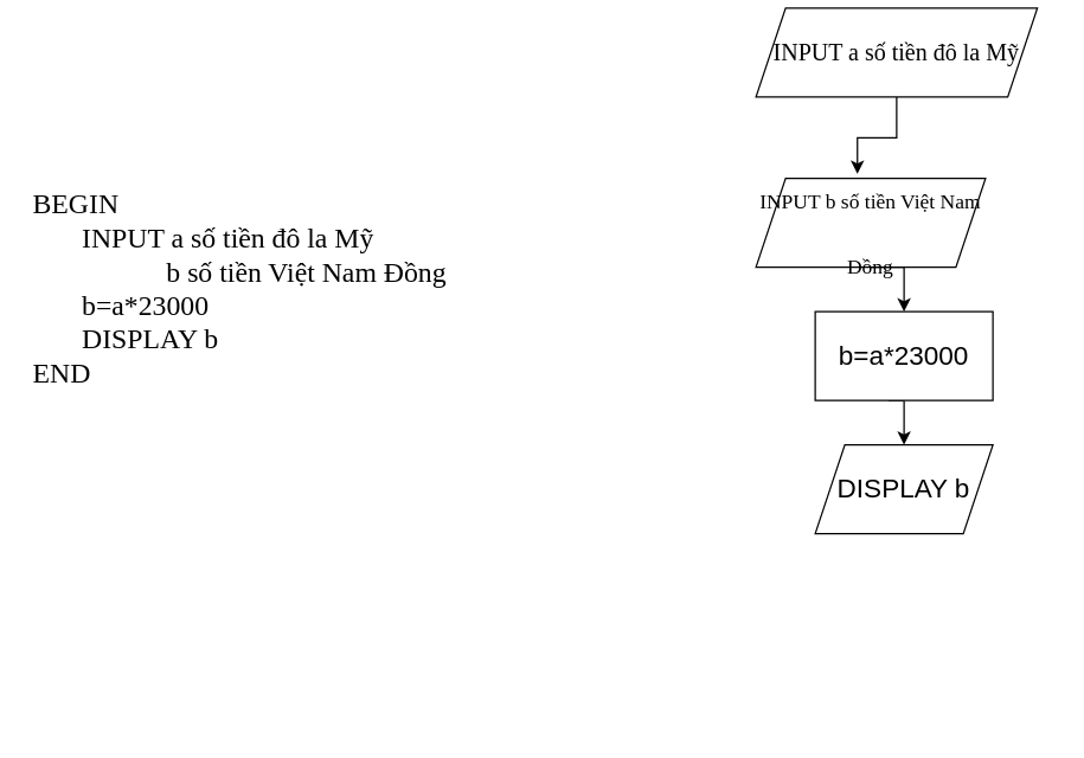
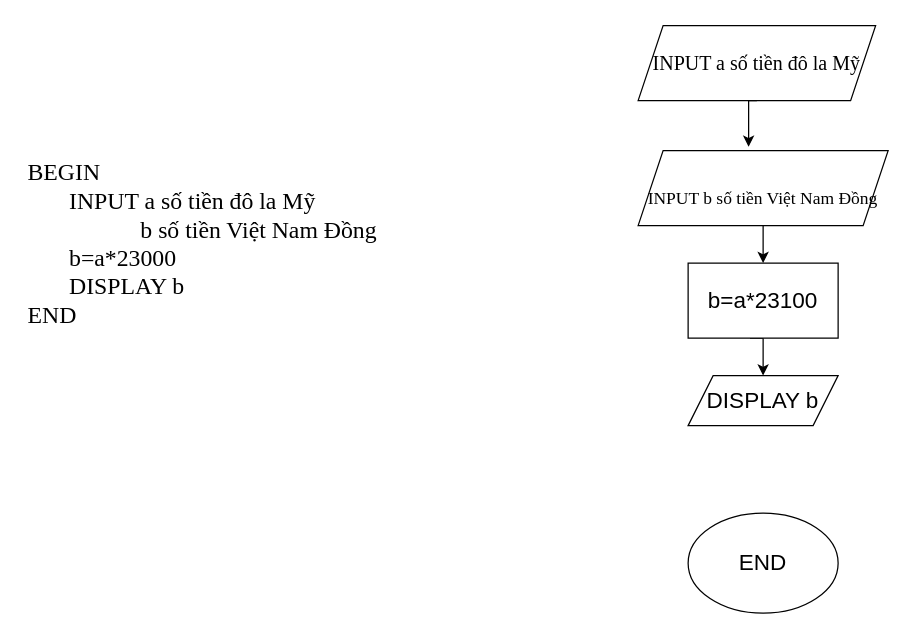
  <mxCell id="0" />
  <mxCell id="1" parent="0" />
  <mxCell id="2" style="edgeStyle=orthogonalEdgeStyle;rounded=0;orthogonalLoop=1;jettySize=auto;html=1;exitX=0.5;exitY=1;exitDx=0;exitDy=0;entryX=0.442;entryY=-0.05;entryDx=0;entryDy=0;entryPerimeter=0;fontFamily=Times New Roman;fontSize=14;" edge="1" parent="1" source="3" target="10"><mxGeometry relative="1" as="geometry" /></mxCell>
- <mxCell id="3" value="&lt;font style=&quot;font-size: 16px;&quot; face=&quot;Times New Roman&quot;&gt;INPUT a số tiền đô la Mỹ&lt;/font&gt;" style="shape=parallelogram;perimeter=parallelogramPerimeter;whiteSpace=wrap;html=1;fixedSize=1;fontSize=18;" vertex="1" parent="1"><mxGeometry x="510" y="5" width="190" height="60" as="geometry" /></mxCell>
+ <mxCell id="3" value="&lt;font style=&quot;font-size: 16px;&quot; face=&quot;Times New Roman&quot;&gt;INPUT a số tiền đô la Mỹ&lt;/font&gt;" style="shape=parallelogram;perimeter=parallelogramPerimeter;whiteSpace=wrap;html=1;fixedSize=1;fontSize=18;" vertex="1" parent="1"><mxGeometry x="510" y="20" width="190" height="60" as="geometry" /></mxCell>
  <mxCell id="4" style="edgeStyle=orthogonalEdgeStyle;rounded=0;orthogonalLoop=1;jettySize=auto;html=1;exitX=0.5;exitY=1;exitDx=0;exitDy=0;fontSize=18;" edge="1" parent="1" source="6"><mxGeometry relative="1" as="geometry"><mxPoint x="600" y="260" as="targetPoint" /></mxGeometry></mxCell>
  <mxCell id="5" style="edgeStyle=orthogonalEdgeStyle;rounded=0;orthogonalLoop=1;jettySize=auto;html=1;exitX=0.5;exitY=1;exitDx=0;exitDy=0;entryX=0.5;entryY=0;entryDx=0;entryDy=0;fontFamily=Times New Roman;fontSize=14;" edge="1" parent="1" source="6" target="7"><mxGeometry relative="1" as="geometry" /></mxCell>
- <mxCell id="6" value="b=a*23000" style="rounded=0;whiteSpace=wrap;html=1;fontSize=18;" vertex="1" parent="1"><mxGeometry x="550" y="210" width="120" height="60" as="geometry" /></mxCell>
- <mxCell id="7" value="DISPLAY b" style="shape=parallelogram;perimeter=parallelogramPerimeter;whiteSpace=wrap;html=1;fixedSize=1;fontSize=18;" vertex="1" parent="1"><mxGeometry x="550" y="300" width="120" height="60" as="geometry" /></mxCell>
+ <mxCell id="6" value="b=a*23100" style="rounded=0;whiteSpace=wrap;html=1;fontSize=18;" vertex="1" parent="1"><mxGeometry x="550" y="210" width="120" height="60" as="geometry" /></mxCell>
+ <mxCell id="7" value="DISPLAY b" style="shape=parallelogram;perimeter=parallelogramPerimeter;whiteSpace=wrap;html=1;fixedSize=1;fontSize=18;" vertex="1" parent="1"><mxGeometry x="550" y="300" width="120" height="40" as="geometry" /></mxCell>
+ <mxCell id="8" value="END" style="ellipse;whiteSpace=wrap;html=1;fontSize=18;" vertex="1" parent="1"><mxGeometry x="550" y="410" width="120" height="80" as="geometry" /></mxCell>
  <mxCell id="9" style="edgeStyle=orthogonalEdgeStyle;rounded=0;orthogonalLoop=1;jettySize=auto;html=1;exitX=0.5;exitY=1;exitDx=0;exitDy=0;entryX=0.5;entryY=0;entryDx=0;entryDy=0;fontFamily=Times New Roman;fontSize=14;" edge="1" parent="1" source="10" target="6"><mxGeometry relative="1" as="geometry" /></mxCell>
- <mxCell id="10" value="&lt;h1&gt;&lt;font face=&quot;Times New Roman&quot; style=&quot;font-weight: normal; font-size: 14px;&quot;&gt;INPUT b số tiền Việt Nam Đồng&lt;/font&gt;&lt;/h1&gt;" style="shape=parallelogram;perimeter=parallelogramPerimeter;whiteSpace=wrap;html=1;fixedSize=1;fontSize=18;align=center;" vertex="1" parent="1"><mxGeometry x="510" y="120" width="155" height="60" as="geometry" /></mxCell>
+ <mxCell id="10" value="&lt;h1&gt;&lt;font face=&quot;Times New Roman&quot; style=&quot;font-weight: normal; font-size: 14px;&quot;&gt;INPUT b số tiền Việt Nam Đồng&lt;/font&gt;&lt;/h1&gt;" style="shape=parallelogram;perimeter=parallelogramPerimeter;whiteSpace=wrap;html=1;fixedSize=1;fontSize=18;align=center;" vertex="1" parent="1"><mxGeometry x="510" y="120" width="200" height="60" as="geometry" /></mxCell>
  <mxCell id="11" value="&lt;font style=&quot;font-size: 19px;&quot;&gt;BEGIN&lt;br&gt;&amp;nbsp; &amp;nbsp; &amp;nbsp; &amp;nbsp;INPUT a số tiền đô la Mỹ&lt;br&gt;&amp;nbsp; &amp;nbsp; &amp;nbsp; &amp;nbsp; &amp;nbsp; &amp;nbsp; &amp;nbsp; &amp;nbsp; &amp;nbsp; &amp;nbsp;b số tiền Việt Nam Đồng&lt;br&gt;&amp;nbsp; &amp;nbsp; &amp;nbsp; &amp;nbsp;b=a*23000&lt;br&gt;&amp;nbsp; &amp;nbsp; &amp;nbsp; &amp;nbsp;DISPLAY b&lt;br&gt;END&lt;/font&gt;" style="text;html=1;strokeColor=none;fillColor=none;align=left;verticalAlign=middle;whiteSpace=wrap;rounded=0;fontSize=14;fontFamily=Times New Roman;" vertex="1" parent="1"><mxGeometry x="20" y="20" width="350" height="350" as="geometry" /></mxCell>
